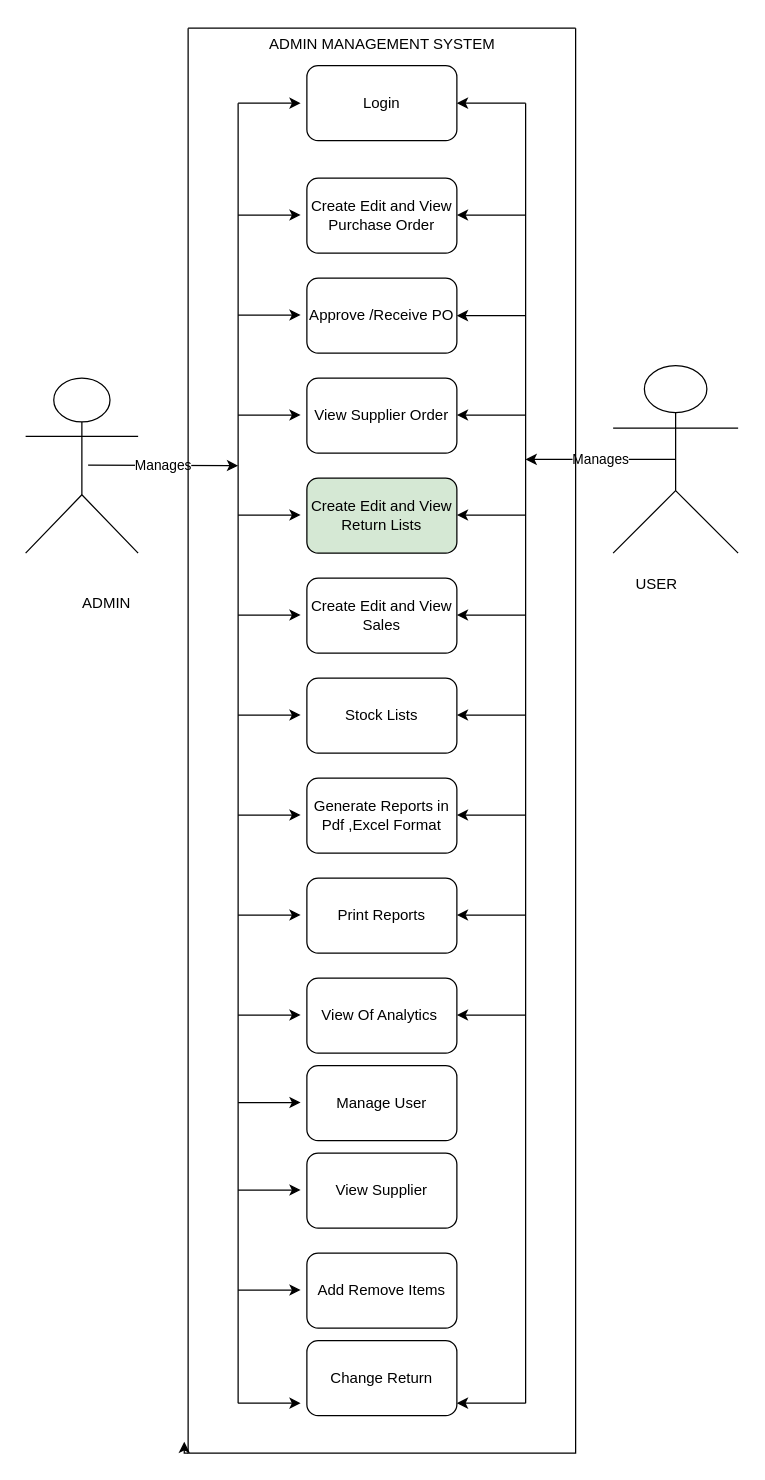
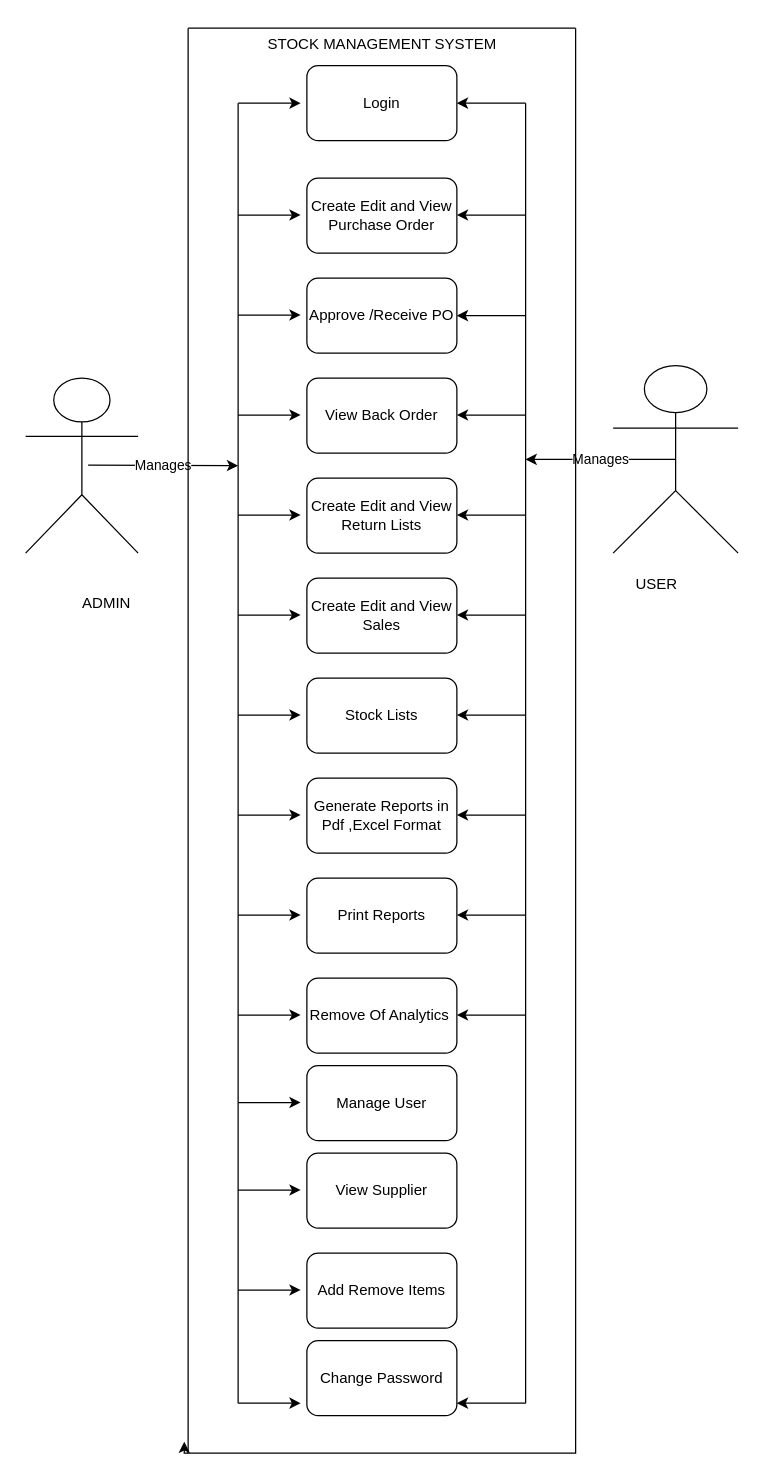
  <mxCell id="0" />
  <mxCell id="1" parent="0" />
  <mxCell id="2" value="" style="shape=umlActor;verticalLabelPosition=bottom;verticalAlign=top;html=1;outlineConnect=0;" vertex="1" parent="1"><mxGeometry x="20" y="302" width="90" height="140" as="geometry" /></mxCell>
  <mxCell id="3" value="" style="shape=umlActor;verticalLabelPosition=bottom;verticalAlign=top;html=1;outlineConnect=0;" vertex="1" parent="1"><mxGeometry x="490" y="292" width="100" height="150" as="geometry" /></mxCell>
  <mxCell id="4" value="Create Edit and View Purchase Order" style="rounded=1;whiteSpace=wrap;html=1;" vertex="1" parent="1"><mxGeometry x="245" y="142" width="120" height="60" as="geometry" /></mxCell>
  <mxCell id="5" value="Approve /Receive PO" style="rounded=1;whiteSpace=wrap;html=1;" vertex="1" parent="1"><mxGeometry x="245" y="222" width="120" height="60" as="geometry" /></mxCell>
- <mxCell id="6" value="View Supplier Order" style="rounded=1;whiteSpace=wrap;html=1;" vertex="1" parent="1"><mxGeometry x="245" y="302" width="120" height="60" as="geometry" /></mxCell>
- <mxCell id="7" value="Create Edit and View Return Lists" style="rounded=1;whiteSpace=wrap;html=1;fillColor=#d5e8d4;" vertex="1" parent="1"><mxGeometry x="245" y="382" width="120" height="60" as="geometry" /></mxCell>
+ <mxCell id="6" value="View Back Order" style="rounded=1;whiteSpace=wrap;html=1;" vertex="1" parent="1"><mxGeometry x="245" y="302" width="120" height="60" as="geometry" /></mxCell>
+ <mxCell id="7" value="Create Edit and View Return Lists" style="rounded=1;whiteSpace=wrap;html=1;" vertex="1" parent="1"><mxGeometry x="245" y="382" width="120" height="60" as="geometry" /></mxCell>
  <mxCell id="8" value="Create Edit and View Sales" style="rounded=1;whiteSpace=wrap;html=1;" vertex="1" parent="1"><mxGeometry x="245" y="462" width="120" height="60" as="geometry" /></mxCell>
  <mxCell id="9" value="Stock Lists" style="rounded=1;whiteSpace=wrap;html=1;" vertex="1" parent="1"><mxGeometry x="245" y="542" width="120" height="60" as="geometry" /></mxCell>
  <mxCell id="10" value="Generate Reports in Pdf ,Excel Format" style="rounded=1;whiteSpace=wrap;html=1;" vertex="1" parent="1"><mxGeometry x="245" y="622" width="120" height="60" as="geometry" /></mxCell>
  <mxCell id="11" value="Print Reports" style="rounded=1;whiteSpace=wrap;html=1;" vertex="1" parent="1"><mxGeometry x="245" y="702" width="120" height="60" as="geometry" /></mxCell>
- <mxCell id="12" value="View Of Analytics&amp;nbsp;" style="rounded=1;whiteSpace=wrap;html=1;" vertex="1" parent="1"><mxGeometry x="245" y="782" width="120" height="60" as="geometry" /></mxCell>
+ <mxCell id="12" value="Remove Of Analytics&amp;nbsp;" style="rounded=1;whiteSpace=wrap;html=1;" vertex="1" parent="1"><mxGeometry x="245" y="782" width="120" height="60" as="geometry" /></mxCell>
  <mxCell id="13" value="Manage User" style="rounded=1;whiteSpace=wrap;html=1;" vertex="1" parent="1"><mxGeometry x="245" y="852" width="120" height="60" as="geometry" /></mxCell>
  <mxCell id="14" value="Add Remove Items" style="rounded=1;whiteSpace=wrap;html=1;" vertex="1" parent="1"><mxGeometry x="245" y="1002" width="120" height="60" as="geometry" /></mxCell>
- <mxCell id="15" value="Change Return" style="rounded=1;whiteSpace=wrap;html=1;" vertex="1" parent="1"><mxGeometry x="245" y="1072" width="120" height="60" as="geometry" /></mxCell>
+ <mxCell id="15" value="Change Password" style="rounded=1;whiteSpace=wrap;html=1;" vertex="1" parent="1"><mxGeometry x="245" y="1072" width="120" height="60" as="geometry" /></mxCell>
  <mxCell id="16" value="View Supplier" style="rounded=1;whiteSpace=wrap;html=1;" vertex="1" parent="1"><mxGeometry x="245" y="922" width="120" height="60" as="geometry" /></mxCell>
  <mxCell id="17" value="ADMIN" style="text;html=1;strokeColor=none;fillColor=none;align=center;verticalAlign=middle;whiteSpace=wrap;rounded=0;" vertex="1" parent="1"><mxGeometry x="55" y="467" width="60" height="30" as="geometry" /></mxCell>
  <mxCell id="18" value="USER" style="text;html=1;strokeColor=none;fillColor=none;align=center;verticalAlign=middle;whiteSpace=wrap;rounded=0;" vertex="1" parent="1"><mxGeometry x="495" y="452" width="60" height="30" as="geometry" /></mxCell>
  <mxCell id="19" value="" style="endArrow=none;html=1;rounded=0;" edge="1" parent="1"><mxGeometry width="50" height="50" relative="1" as="geometry"><mxPoint x="190" y="1122" as="sourcePoint" /><mxPoint x="190" y="82" as="targetPoint" /><Array as="points" /></mxGeometry></mxCell>
  <mxCell id="20" value="" style="endArrow=classic;html=1;rounded=0;" edge="1" parent="1"><mxGeometry width="50" height="50" relative="1" as="geometry"><mxPoint x="190" y="82" as="sourcePoint" /><mxPoint x="240" y="82" as="targetPoint" /></mxGeometry></mxCell>
  <mxCell id="21" value="" style="endArrow=classic;html=1;rounded=0;" edge="1" parent="1"><mxGeometry width="50" height="50" relative="1" as="geometry"><mxPoint x="190" y="1122" as="sourcePoint" /><mxPoint x="240" y="1122" as="targetPoint" /></mxGeometry></mxCell>
  <mxCell id="22" value="" style="endArrow=classic;html=1;rounded=0;" edge="1" parent="1"><mxGeometry width="50" height="50" relative="1" as="geometry"><mxPoint x="190" y="171.5" as="sourcePoint" /><mxPoint x="240" y="171.5" as="targetPoint" /></mxGeometry></mxCell>
  <mxCell id="23" value="" style="endArrow=classic;html=1;rounded=0;" edge="1" parent="1"><mxGeometry width="50" height="50" relative="1" as="geometry"><mxPoint x="190" y="251.5" as="sourcePoint" /><mxPoint x="240" y="251.5" as="targetPoint" /></mxGeometry></mxCell>
  <mxCell id="24" value="" style="endArrow=classic;html=1;rounded=0;" edge="1" parent="1"><mxGeometry width="50" height="50" relative="1" as="geometry"><mxPoint x="190" y="331.5" as="sourcePoint" /><mxPoint x="240" y="331.5" as="targetPoint" /></mxGeometry></mxCell>
  <mxCell id="25" value="" style="endArrow=classic;html=1;rounded=0;" edge="1" parent="1"><mxGeometry width="50" height="50" relative="1" as="geometry"><mxPoint x="190" y="411.5" as="sourcePoint" /><mxPoint x="240" y="411.5" as="targetPoint" /></mxGeometry></mxCell>
  <mxCell id="26" value="" style="endArrow=classic;html=1;rounded=0;" edge="1" parent="1"><mxGeometry width="50" height="50" relative="1" as="geometry"><mxPoint x="190" y="491.5" as="sourcePoint" /><mxPoint x="240" y="491.5" as="targetPoint" /></mxGeometry></mxCell>
  <mxCell id="27" value="" style="endArrow=classic;html=1;rounded=0;" edge="1" parent="1"><mxGeometry width="50" height="50" relative="1" as="geometry"><mxPoint x="190" y="571.5" as="sourcePoint" /><mxPoint x="240" y="571.5" as="targetPoint" /></mxGeometry></mxCell>
  <mxCell id="28" value="" style="endArrow=classic;html=1;rounded=0;" edge="1" parent="1"><mxGeometry width="50" height="50" relative="1" as="geometry"><mxPoint x="190" y="651.5" as="sourcePoint" /><mxPoint x="240" y="651.5" as="targetPoint" /></mxGeometry></mxCell>
  <mxCell id="29" value="" style="endArrow=classic;html=1;rounded=0;" edge="1" parent="1"><mxGeometry width="50" height="50" relative="1" as="geometry"><mxPoint x="190" y="731.5" as="sourcePoint" /><mxPoint x="240" y="731.5" as="targetPoint" /></mxGeometry></mxCell>
  <mxCell id="30" value="" style="endArrow=classic;html=1;rounded=0;" edge="1" parent="1"><mxGeometry width="50" height="50" relative="1" as="geometry"><mxPoint x="190" y="811.5" as="sourcePoint" /><mxPoint x="240" y="811.5" as="targetPoint" /></mxGeometry></mxCell>
  <mxCell id="31" value="" style="endArrow=classic;html=1;rounded=0;" edge="1" parent="1"><mxGeometry width="50" height="50" relative="1" as="geometry"><mxPoint x="190" y="881.5" as="sourcePoint" /><mxPoint x="240" y="881.5" as="targetPoint" /></mxGeometry></mxCell>
  <mxCell id="32" value="" style="endArrow=classic;html=1;rounded=0;" edge="1" parent="1"><mxGeometry width="50" height="50" relative="1" as="geometry"><mxPoint x="190" y="951.5" as="sourcePoint" /><mxPoint x="240" y="951.5" as="targetPoint" /></mxGeometry></mxCell>
  <mxCell id="33" value="" style="endArrow=classic;html=1;rounded=0;" edge="1" parent="1"><mxGeometry width="50" height="50" relative="1" as="geometry"><mxPoint x="190" y="1031.5" as="sourcePoint" /><mxPoint x="240" y="1031.5" as="targetPoint" /></mxGeometry></mxCell>
  <mxCell id="34" value="Manages" style="endArrow=classic;html=1;rounded=0;exitX=0.5;exitY=0.5;exitDx=0;exitDy=0;exitPerimeter=0;" edge="1" parent="1" source="3"><mxGeometry relative="1" as="geometry"><mxPoint x="550" y="382" as="sourcePoint" /><mxPoint x="420" y="367" as="targetPoint" /></mxGeometry></mxCell>
  <mxCell id="35" value="" style="endArrow=none;html=1;rounded=0;" edge="1" parent="1"><mxGeometry width="50" height="50" relative="1" as="geometry"><mxPoint x="420" y="1122" as="sourcePoint" /><mxPoint x="420" y="82" as="targetPoint" /></mxGeometry></mxCell>
  <mxCell id="36" value="" style="endArrow=classic;html=1;rounded=0;" edge="1" parent="1"><mxGeometry width="50" height="50" relative="1" as="geometry"><mxPoint x="420" y="82" as="sourcePoint" /><mxPoint x="365" y="82" as="targetPoint" /></mxGeometry></mxCell>
  <mxCell id="37" value="" style="endArrow=classic;html=1;rounded=0;" edge="1" parent="1"><mxGeometry width="50" height="50" relative="1" as="geometry"><mxPoint x="420" y="171.5" as="sourcePoint" /><mxPoint x="365" y="171.5" as="targetPoint" /></mxGeometry></mxCell>
  <mxCell id="38" value="" style="endArrow=classic;html=1;rounded=0;" edge="1" parent="1"><mxGeometry width="50" height="50" relative="1" as="geometry"><mxPoint x="420" y="252" as="sourcePoint" /><mxPoint x="365" y="252" as="targetPoint" /></mxGeometry></mxCell>
  <mxCell id="39" value="" style="endArrow=classic;html=1;rounded=0;" edge="1" parent="1"><mxGeometry width="50" height="50" relative="1" as="geometry"><mxPoint x="420" y="331.5" as="sourcePoint" /><mxPoint x="365" y="331.5" as="targetPoint" /></mxGeometry></mxCell>
  <mxCell id="40" value="" style="endArrow=classic;html=1;rounded=0;" edge="1" parent="1"><mxGeometry width="50" height="50" relative="1" as="geometry"><mxPoint x="420" y="411.5" as="sourcePoint" /><mxPoint x="365" y="411.5" as="targetPoint" /></mxGeometry></mxCell>
  <mxCell id="41" value="" style="endArrow=classic;html=1;rounded=0;" edge="1" parent="1"><mxGeometry width="50" height="50" relative="1" as="geometry"><mxPoint x="420" y="491.5" as="sourcePoint" /><mxPoint x="365" y="491.5" as="targetPoint" /></mxGeometry></mxCell>
  <mxCell id="42" value="" style="endArrow=classic;html=1;rounded=0;" edge="1" parent="1"><mxGeometry width="50" height="50" relative="1" as="geometry"><mxPoint x="420" y="571.5" as="sourcePoint" /><mxPoint x="365" y="571.5" as="targetPoint" /></mxGeometry></mxCell>
  <mxCell id="43" value="" style="endArrow=classic;html=1;rounded=0;" edge="1" parent="1"><mxGeometry width="50" height="50" relative="1" as="geometry"><mxPoint x="420" y="651.5" as="sourcePoint" /><mxPoint x="365" y="651.5" as="targetPoint" /></mxGeometry></mxCell>
  <mxCell id="44" value="" style="endArrow=classic;html=1;rounded=0;" edge="1" parent="1"><mxGeometry width="50" height="50" relative="1" as="geometry"><mxPoint x="420" y="731.5" as="sourcePoint" /><mxPoint x="365" y="731.5" as="targetPoint" /></mxGeometry></mxCell>
  <mxCell id="45" value="" style="endArrow=classic;html=1;rounded=0;" edge="1" parent="1"><mxGeometry width="50" height="50" relative="1" as="geometry"><mxPoint x="420" y="811.5" as="sourcePoint" /><mxPoint x="365" y="811.5" as="targetPoint" /></mxGeometry></mxCell>
  <mxCell id="46" value="" style="endArrow=classic;html=1;rounded=0;" edge="1" parent="1"><mxGeometry width="50" height="50" relative="1" as="geometry"><mxPoint x="420" y="1122" as="sourcePoint" /><mxPoint x="365" y="1122" as="targetPoint" /></mxGeometry></mxCell>
  <mxCell id="47" value="Manages" style="endArrow=classic;html=1;rounded=0;" edge="1" parent="1"><mxGeometry relative="1" as="geometry"><mxPoint x="70" y="371.5" as="sourcePoint" /><mxPoint x="190" y="372" as="targetPoint" /></mxGeometry></mxCell>
  <mxCell id="48" value="" style="swimlane;startSize=0;" vertex="1" parent="1"><mxGeometry x="150" y="22" width="310" height="1140" as="geometry" /></mxCell>
  <mxCell id="49" value="Login" style="rounded=1;whiteSpace=wrap;html=1;" vertex="1" parent="48"><mxGeometry x="95" y="30" width="120" height="60" as="geometry" /></mxCell>
- <mxCell id="50" value="ADMIN MANAGEMENT SYSTEM" style="text;html=1;align=center;verticalAlign=middle;resizable=0;points=[];autosize=1;strokeColor=none;fillColor=none;" vertex="1" parent="48"><mxGeometry x="50" y="-2" width="210" height="30" as="geometry" /></mxCell>
+ <mxCell id="50" value="STOCK MANAGEMENT SYSTEM" style="text;html=1;align=center;verticalAlign=middle;resizable=0;points=[];autosize=1;strokeColor=none;fillColor=none;" vertex="1" parent="48"><mxGeometry x="50" y="-2" width="210" height="30" as="geometry" /></mxCell>
  <mxCell id="51" style="edgeStyle=orthogonalEdgeStyle;rounded=0;orthogonalLoop=1;jettySize=auto;html=1;exitX=0;exitY=1;exitDx=0;exitDy=0;entryX=-0.01;entryY=0.992;entryDx=0;entryDy=0;entryPerimeter=0;" edge="1" parent="1" source="48" target="48"><mxGeometry relative="1" as="geometry" /></mxCell>
